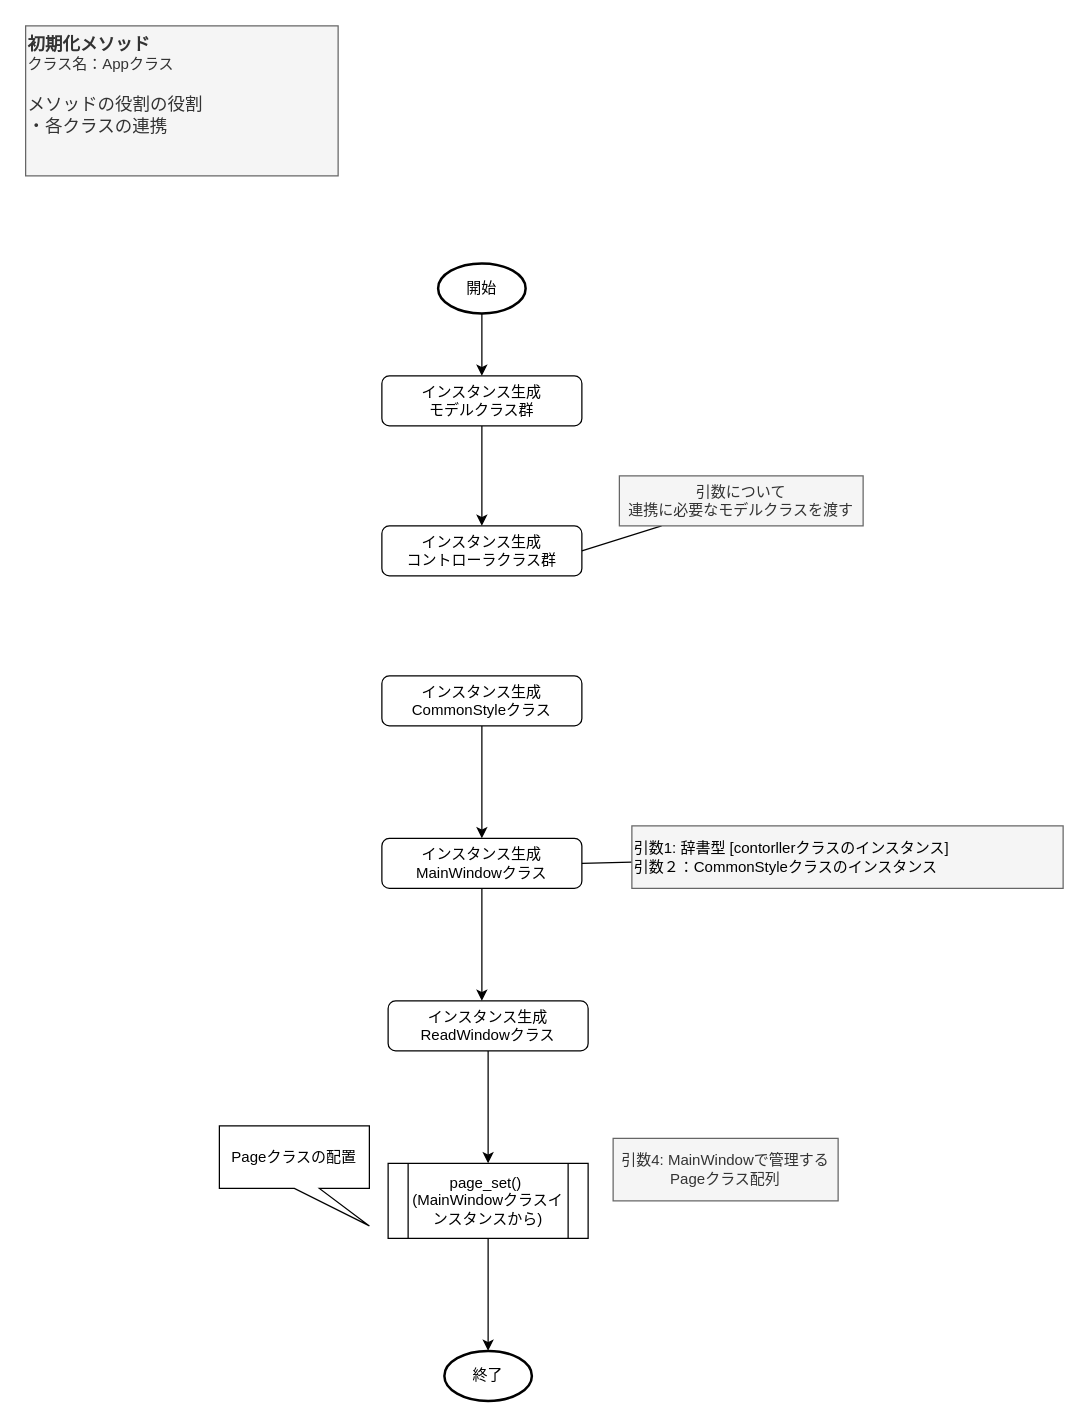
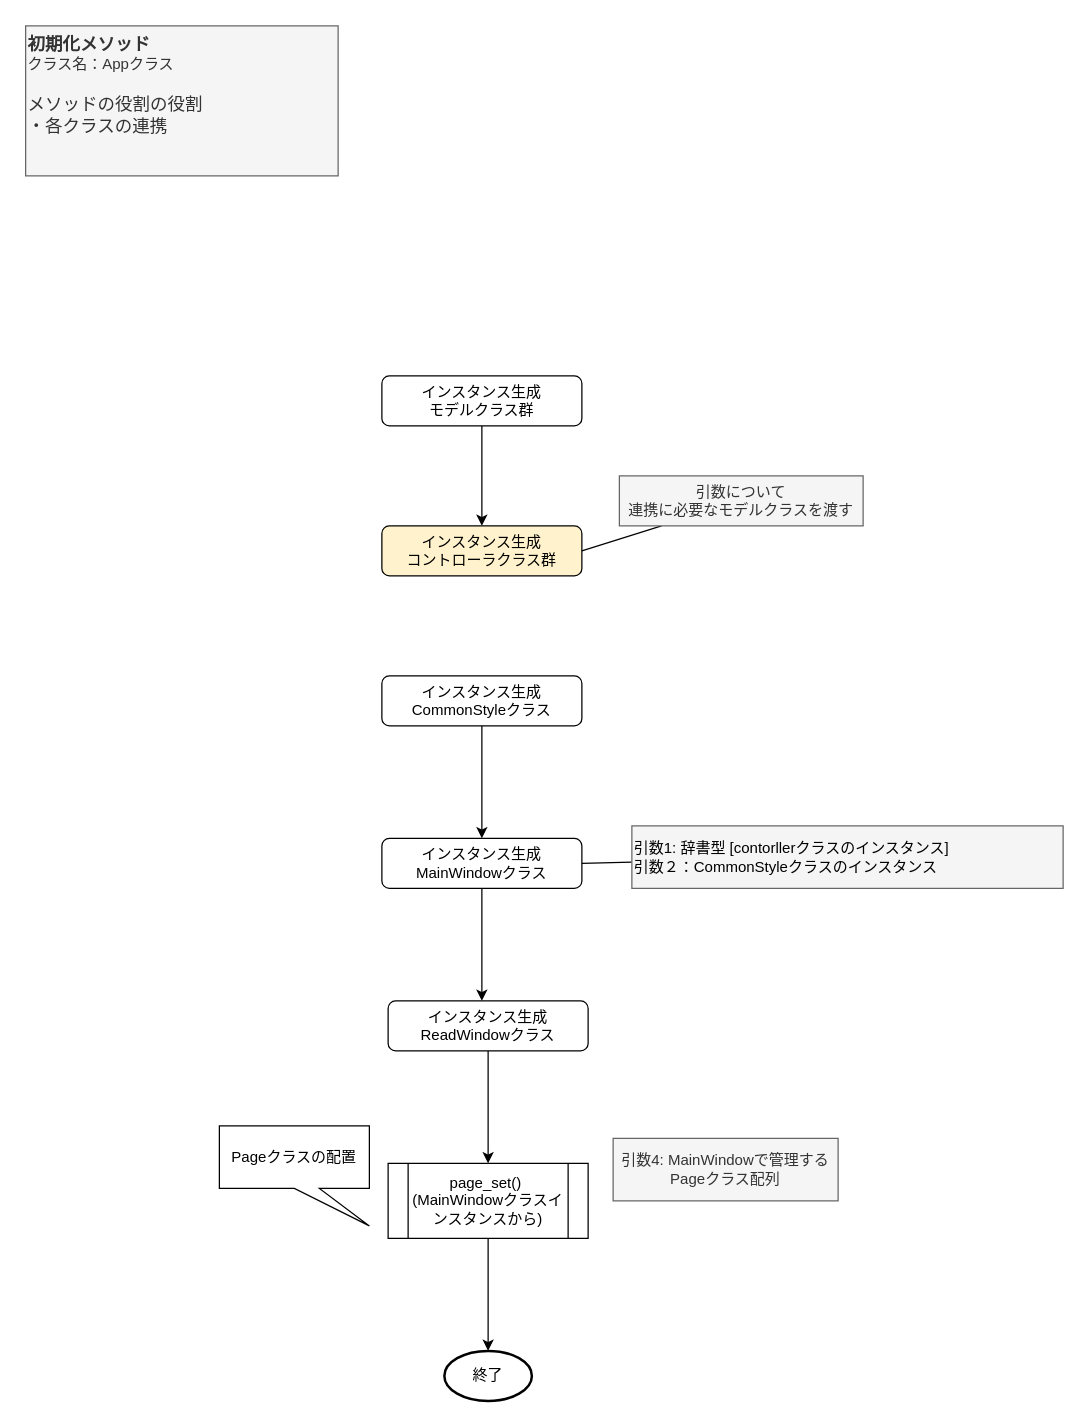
  <mxCell id="0" />
  <mxCell id="1" parent="0" />
  <mxCell id="2" value="&lt;span style=&quot;font-size: 14px;&quot;&gt;&lt;b&gt;初期化メソッド&lt;/b&gt;&lt;/span&gt;&lt;br&gt;クラス名：Appクラス&lt;br&gt;&lt;div&gt;&lt;b&gt;&lt;font style=&quot;font-size: 14px;&quot;&gt;&lt;br&gt;&lt;/font&gt;&lt;/b&gt;&lt;/div&gt;&lt;div&gt;&lt;span style=&quot;font-size: 14px;&quot;&gt;メソッドの役割の役割&lt;/span&gt;&lt;/div&gt;&lt;div&gt;&lt;span style=&quot;font-size: 14px;&quot;&gt;・各クラスの連携&lt;/span&gt;&lt;/div&gt;" style="text;html=1;align=left;verticalAlign=top;whiteSpace=wrap;rounded=0;fillColor=#f5f5f5;fontColor=#333333;strokeColor=#666666;" parent="1" vertex="1"><mxGeometry x="20" y="20" width="250" height="120" as="geometry" /></mxCell>
  <mxCell id="3" value="" style="edgeStyle=orthogonalEdgeStyle;rounded=0;orthogonalLoop=1;jettySize=auto;html=1;" parent="1" source="4" target="7" edge="1"><mxGeometry relative="1" as="geometry" /></mxCell>
  <mxCell id="4" value="インスタンス生成&lt;div&gt;モデルクラス群&lt;br&gt;&lt;/div&gt;" style="rounded=1;whiteSpace=wrap;html=1;fontSize=12;glass=0;strokeWidth=1;shadow=0;" parent="1" vertex="1"><mxGeometry x="305" y="300" width="160" height="40" as="geometry" /></mxCell>
- <mxCell id="5" value="" style="edgeStyle=orthogonalEdgeStyle;rounded=0;orthogonalLoop=1;jettySize=auto;html=1;" parent="1" source="6" target="4" edge="1"><mxGeometry relative="1" as="geometry" /></mxCell>
- <mxCell id="6" value="開始" style="strokeWidth=2;html=1;shape=mxgraph.flowchart.start_1;whiteSpace=wrap;" parent="1" vertex="1"><mxGeometry x="350" y="210" width="70" height="40" as="geometry" /></mxCell>
- <mxCell id="7" value="インスタンス生成&lt;div&gt;コントローラクラス群&lt;br&gt;&lt;/div&gt;" style="rounded=1;whiteSpace=wrap;html=1;fontSize=12;glass=0;strokeWidth=1;shadow=0;" parent="1" vertex="1"><mxGeometry x="305" y="420" width="160" height="40" as="geometry" /></mxCell>
+ <mxCell id="7" value="インスタンス生成&lt;div&gt;コントローラクラス群&lt;br&gt;&lt;/div&gt;" style="rounded=1;whiteSpace=wrap;html=1;fontSize=12;glass=0;strokeWidth=1;shadow=0;fillColor=#fff2cc;" parent="1" vertex="1"><mxGeometry x="305" y="420" width="160" height="40" as="geometry" /></mxCell>
  <mxCell id="8" style="rounded=0;orthogonalLoop=1;jettySize=auto;html=1;entryX=1;entryY=0.5;entryDx=0;entryDy=0;endArrow=none;endFill=0;" parent="1" source="9" target="7" edge="1"><mxGeometry relative="1" as="geometry" /></mxCell>
  <mxCell id="9" value="引数について&lt;div&gt;連携に必要なモデルクラスを渡す&lt;/div&gt;" style="text;html=1;align=center;verticalAlign=middle;whiteSpace=wrap;rounded=0;fillColor=#f5f5f5;fontColor=#333333;strokeColor=#666666;" parent="1" vertex="1"><mxGeometry x="495" y="380" width="195" height="40" as="geometry" /></mxCell>
  <mxCell id="10" value="インスタンス生成&lt;div&gt;MainWindowクラス&lt;br&gt;&lt;/div&gt;" style="rounded=1;whiteSpace=wrap;html=1;fontSize=12;glass=0;strokeWidth=1;shadow=0;" parent="1" vertex="1"><mxGeometry x="305" y="670" width="160" height="40" as="geometry" /></mxCell>
  <mxCell id="11" style="rounded=0;orthogonalLoop=1;jettySize=auto;html=1;entryX=1;entryY=0.5;entryDx=0;entryDy=0;endArrow=none;endFill=0;" parent="1" source="12" target="10" edge="1"><mxGeometry relative="1" as="geometry"><mxPoint x="465" y="650" as="targetPoint" /></mxGeometry></mxCell>
  <mxCell id="12" value="&lt;div&gt;&lt;div&gt;&lt;span style=&quot;color: rgb(0, 0, 0);&quot;&gt;引数1: 辞書型 [contorllerクラスのインスタンス]&lt;br&gt;&lt;/span&gt;&lt;font color=&quot;#000000&quot;&gt;引数２：CommonStyleクラスのインスタンス&lt;/font&gt;&lt;span style=&quot;color: rgb(0, 0, 0);&quot;&gt;&lt;br&gt;&lt;/span&gt;&lt;/div&gt;&lt;/div&gt;" style="text;html=1;align=left;verticalAlign=middle;whiteSpace=wrap;rounded=0;fillColor=#f5f5f5;fontColor=#333333;strokeColor=#666666;" parent="1" vertex="1"><mxGeometry x="505" y="660" width="345" height="50" as="geometry" /></mxCell>
  <mxCell id="13" style="edgeStyle=orthogonalEdgeStyle;rounded=0;orthogonalLoop=1;jettySize=auto;html=1;entryX=0.5;entryY=0;entryDx=0;entryDy=0;entryPerimeter=0;" parent="1" source="10" edge="1"><mxGeometry relative="1" as="geometry"><mxPoint x="385" y="800" as="targetPoint" /></mxGeometry></mxCell>
  <mxCell id="14" value="" style="edgeStyle=orthogonalEdgeStyle;rounded=0;orthogonalLoop=1;jettySize=auto;html=1;" parent="1" source="15" target="10" edge="1"><mxGeometry relative="1" as="geometry" /></mxCell>
  <mxCell id="15" value="インスタンス生成&lt;div&gt;Common&lt;span style=&quot;background-color: initial;&quot;&gt;Styleクラス&lt;/span&gt;&lt;/div&gt;" style="rounded=1;whiteSpace=wrap;html=1;fontSize=12;glass=0;strokeWidth=1;shadow=0;" parent="1" vertex="1"><mxGeometry x="305" y="540" width="160" height="40" as="geometry" /></mxCell>
  <mxCell id="16" value="" style="edgeStyle=orthogonalEdgeStyle;rounded=0;orthogonalLoop=1;jettySize=auto;html=1;" parent="1" source="17" edge="1"><mxGeometry relative="1" as="geometry"><mxPoint x="390" y="930" as="targetPoint" /></mxGeometry></mxCell>
  <mxCell id="17" value="インスタンス生成&lt;div&gt;ReadWindowクラス&lt;br&gt;&lt;/div&gt;" style="rounded=1;whiteSpace=wrap;html=1;fontSize=12;glass=0;strokeWidth=1;shadow=0;" parent="1" vertex="1"><mxGeometry x="310" y="800" width="160" height="40" as="geometry" /></mxCell>
  <mxCell id="18" value="終了" style="strokeWidth=2;html=1;shape=mxgraph.flowchart.start_1;whiteSpace=wrap;" parent="1" vertex="1"><mxGeometry x="355" y="1080" width="70" height="40" as="geometry" /></mxCell>
  <mxCell id="19" value="" style="edgeStyle=orthogonalEdgeStyle;rounded=0;orthogonalLoop=1;jettySize=auto;html=1;" parent="1" source="20" edge="1"><mxGeometry relative="1" as="geometry"><mxPoint x="390" y="1080" as="targetPoint" /></mxGeometry></mxCell>
  <mxCell id="20" value="&lt;div style=&quot;&quot;&gt;&lt;span style=&quot;background-color: initial;&quot;&gt;page_set&lt;/span&gt;&lt;span style=&quot;background-color: initial;&quot;&gt;()&amp;nbsp;&lt;/span&gt;&lt;/div&gt;(MainWindowクラスインスタンスから)" style="shape=process;whiteSpace=wrap;html=1;backgroundOutline=1;" parent="1" vertex="1"><mxGeometry x="310" y="930" width="160" height="60" as="geometry" /></mxCell>
  <mxCell id="21" value="&lt;div&gt;&lt;span style=&quot;background-color: initial;&quot;&gt;引数4: MainWindowで管理するPageクラス配列&lt;/span&gt;&lt;br&gt;&lt;/div&gt;" style="text;html=1;align=center;verticalAlign=middle;whiteSpace=wrap;rounded=0;fillColor=#f5f5f5;fontColor=#333333;strokeColor=#666666;" parent="1" vertex="1"><mxGeometry x="490" y="910" width="180" height="50" as="geometry" /></mxCell>
  <mxCell id="22" value="Pageクラスの配置" style="shape=callout;whiteSpace=wrap;html=1;perimeter=calloutPerimeter;position2=1;" parent="1" vertex="1"><mxGeometry x="175" y="900" width="120" height="80" as="geometry" /></mxCell>
